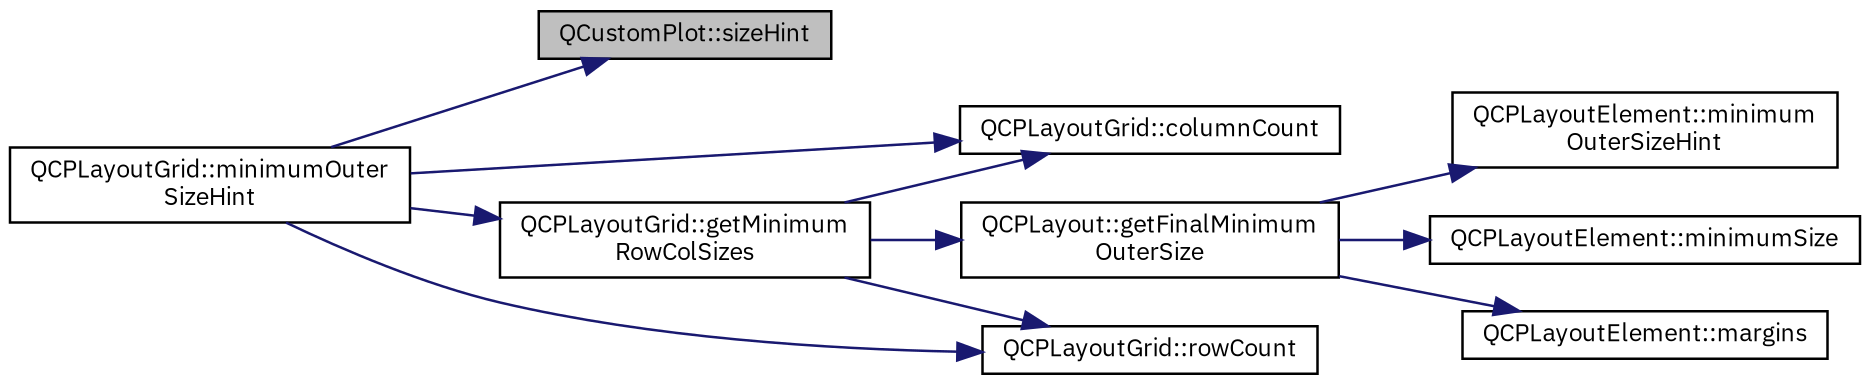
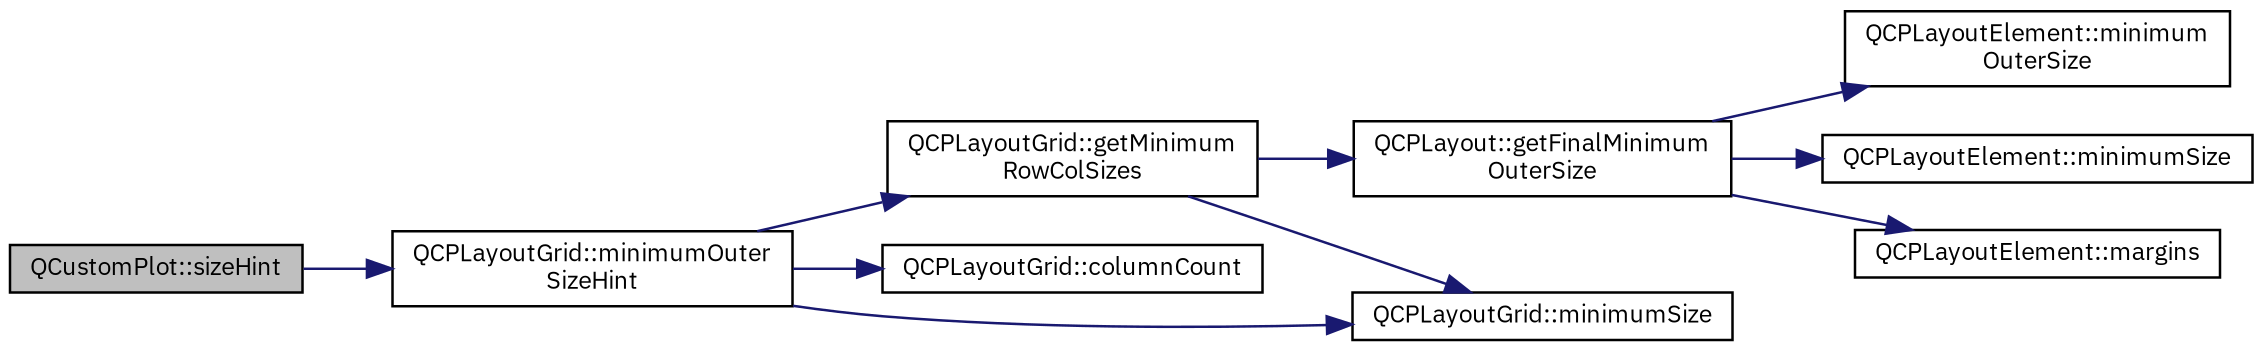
  digraph {
    fontname="IBM Plex Sans"
    rankdir=LR
    node [color=black fillcolor=white fontname="IBM Plex Sans" fontsize=10 shape=record style=filled]
    edge [color=midnightblue fontname="IBM Plex Sans" fontsize=10 labelfontname=Helvetica labelfontsize=10 style=solid]
    n1 [fillcolor=grey75 fontcolor=black height=0.2 label="QCustomPlot::sizeHint" width=0.4]
    n2 [height=0.2 label="QCPLayoutGrid::minimumOuter\lSizeHint" width=0.4]
    n3 [height=0.2 label="QCPLayoutGrid::getMinimum\lRowColSizes" width=0.4]
    n4 [height=0.2 label="QCPLayoutGrid::columnCount" width=0.4]
-   n5 [height=0.2 label="QCPLayoutGrid::rowCount" width=0.4]
+   n5 [height=0.2 label="QCPLayoutGrid::minimumSize" width=0.4]
    n6 [height=0.2 label="QCPLayout::getFinalMinimum\lOuterSize" width=0.4]
-   n7 [height=0.2 label="QCPLayoutElement::minimum\lOuterSizeHint" width=0.4]
+   n7 [height=0.2 label="QCPLayoutElement::minimum\lOuterSize" width=0.4]
    n8 [height=0.2 label="QCPLayoutElement::minimumSize" width=0.4]
    n9 [height=0.2 label="QCPLayoutElement::margins" width=0.4]
-   n2 -> n1
+   n1 -> n2
    n2 -> n3
    n2 -> n4
    n2 -> n5
-   n3 -> n4
    n3 -> n5
    n3 -> n6
    n6 -> n7
    n6 -> n8
    n6 -> n9
  }
